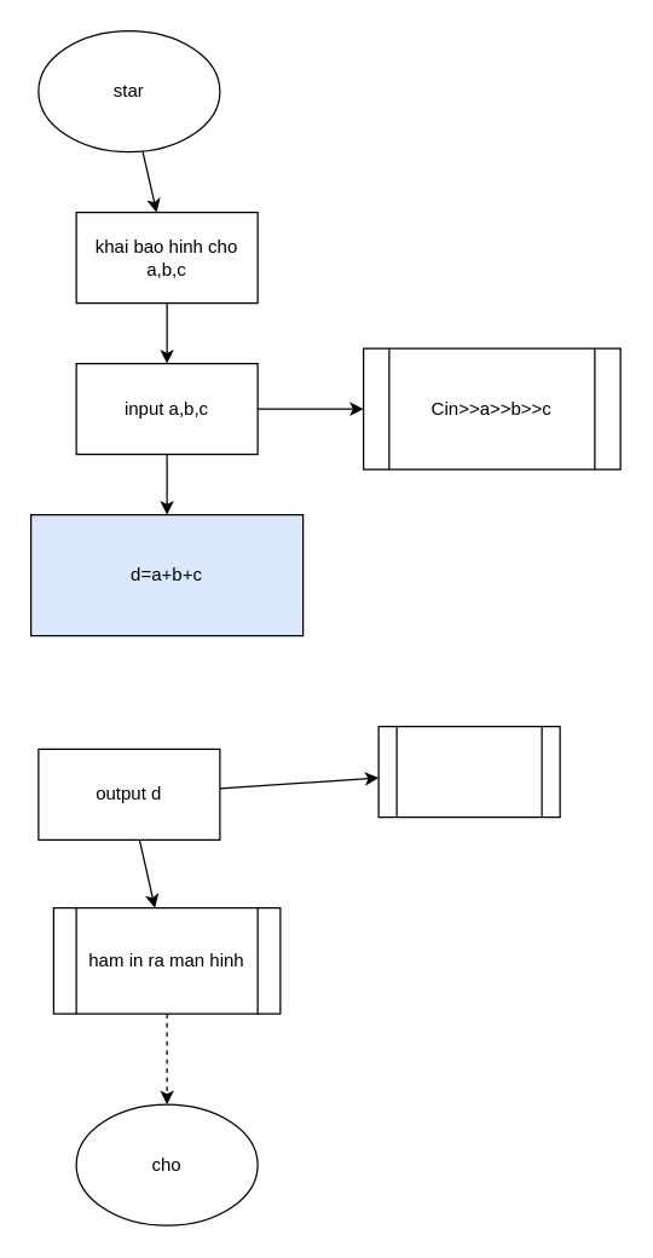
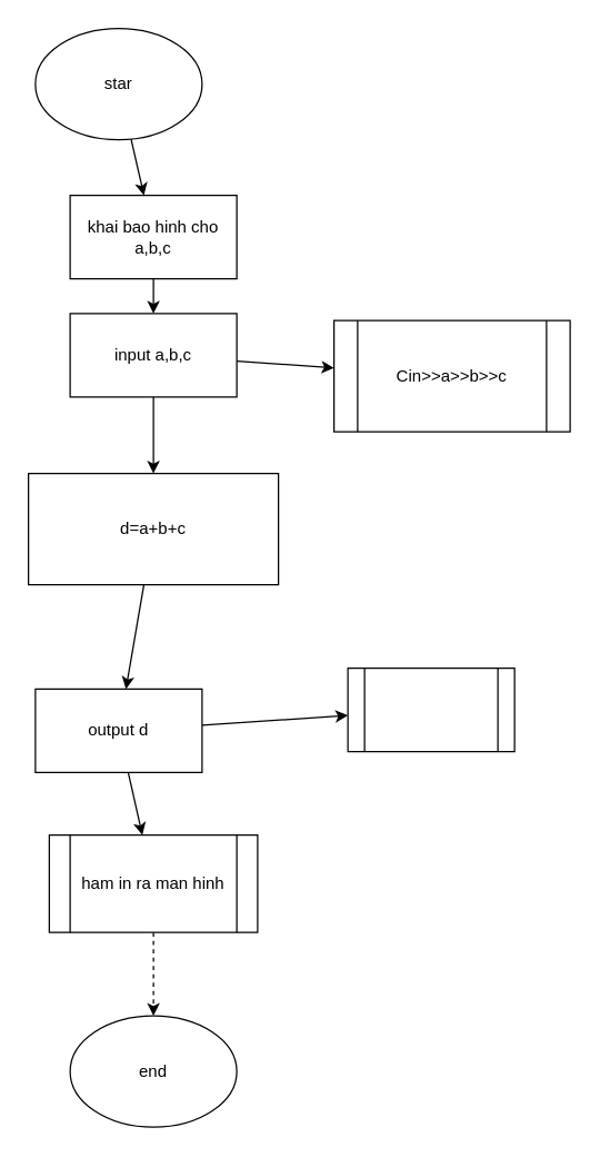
  <mxCell id="0" />
  <mxCell id="1" parent="0" />
  <mxCell id="2" value="" style="edgeStyle=none;html=1;" edge="1" parent="1" source="3" target="5"><mxGeometry relative="1" as="geometry" /></mxCell>
  <mxCell id="3" value="star" style="ellipse;whiteSpace=wrap;html=1;" vertex="1" parent="1"><mxGeometry x="25" y="20" width="120" height="80" as="geometry" /></mxCell>
  <mxCell id="4" value="" style="edgeStyle=none;html=1;" edge="1" parent="1" source="5" target="8"><mxGeometry relative="1" as="geometry" /></mxCell>
  <mxCell id="5" value="khai bao hinh cho a,b,c" style="rounded=0;whiteSpace=wrap;html=1;" vertex="1" parent="1"><mxGeometry x="50" y="140" width="120" height="60" as="geometry" /></mxCell>
  <mxCell id="6" value="" style="edgeStyle=none;html=1;" edge="1" parent="1" source="8" target="10"><mxGeometry relative="1" as="geometry" /></mxCell>
  <mxCell id="7" value="" style="edgeStyle=none;html=1;" edge="1" parent="1" source="8" target="16"><mxGeometry relative="1" as="geometry" /></mxCell>
- <mxCell id="8" value="input a,b,c" style="rounded=0;whiteSpace=wrap;html=1;" vertex="1" parent="1"><mxGeometry x="50" y="240" width="120" height="60" as="geometry" /></mxCell>
- <mxCell id="10" value="d=a+b+c" style="rounded=0;whiteSpace=wrap;html=1;fillColor=#dae8fc;" vertex="1" parent="1"><mxGeometry x="20" y="340" width="180" height="80" as="geometry" /></mxCell>
+ <mxCell id="8" value="input a,b,c" style="rounded=0;whiteSpace=wrap;html=1;" vertex="1" parent="1"><mxGeometry x="50" y="225" width="120" height="60" as="geometry" /></mxCell>
+ <mxCell id="9" value="" style="edgeStyle=none;html=1;" edge="1" parent="1" source="10" target="13"><mxGeometry relative="1" as="geometry" /></mxCell>
+ <mxCell id="10" value="d=a+b+c" style="rounded=0;whiteSpace=wrap;html=1;" vertex="1" parent="1"><mxGeometry x="20" y="340" width="180" height="80" as="geometry" /></mxCell>
  <mxCell id="11" value="" style="edgeStyle=none;html=1;" edge="1" parent="1" source="13" target="15"><mxGeometry relative="1" as="geometry" /></mxCell>
  <mxCell id="12" value="" style="edgeStyle=none;html=1;" edge="1" parent="1" source="13" target="18"><mxGeometry relative="1" as="geometry" /></mxCell>
  <mxCell id="13" value="output d" style="rounded=0;whiteSpace=wrap;html=1;" vertex="1" parent="1"><mxGeometry x="25" y="495" width="120" height="60" as="geometry" /></mxCell>
  <mxCell id="14" value="" style="edgeStyle=none;html=1;dashed=1;" edge="1" parent="1" source="15" target="17"><mxGeometry relative="1" as="geometry" /></mxCell>
  <mxCell id="15" value="ham in ra man hinh" style="shape=process;whiteSpace=wrap;html=1;backgroundOutline=1;" vertex="1" parent="1"><mxGeometry x="35" y="600" width="150" height="70" as="geometry" /></mxCell>
  <mxCell id="16" value="Cin&amp;gt;&amp;gt;a&amp;gt;&amp;gt;b&amp;gt;&amp;gt;c" style="shape=process;whiteSpace=wrap;html=1;backgroundOutline=1;" vertex="1" parent="1"><mxGeometry x="240" y="230" width="170" height="80" as="geometry" /></mxCell>
- <mxCell id="17" value="cho&lt;br&gt;" style="ellipse;whiteSpace=wrap;html=1;" vertex="1" parent="1"><mxGeometry x="50" y="730" width="120" height="80" as="geometry" /></mxCell>
+ <mxCell id="17" value="end&lt;br&gt;" style="ellipse;whiteSpace=wrap;html=1;" vertex="1" parent="1"><mxGeometry x="50" y="730" width="120" height="80" as="geometry" /></mxCell>
  <mxCell id="18" value="" style="shape=process;whiteSpace=wrap;html=1;backgroundOutline=1;rounded=0;" vertex="1" parent="1"><mxGeometry x="250" y="480" width="120" height="60" as="geometry" /></mxCell>
